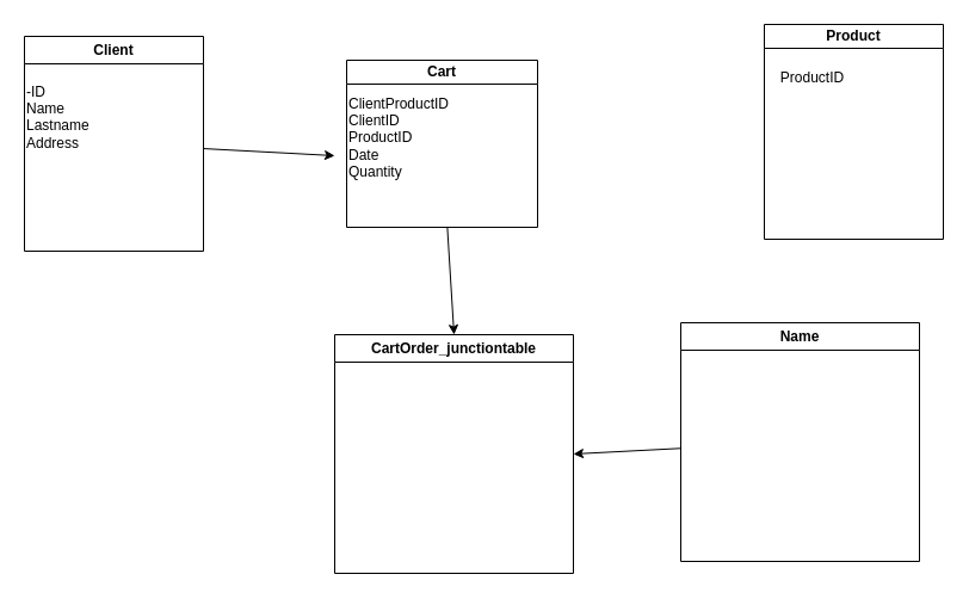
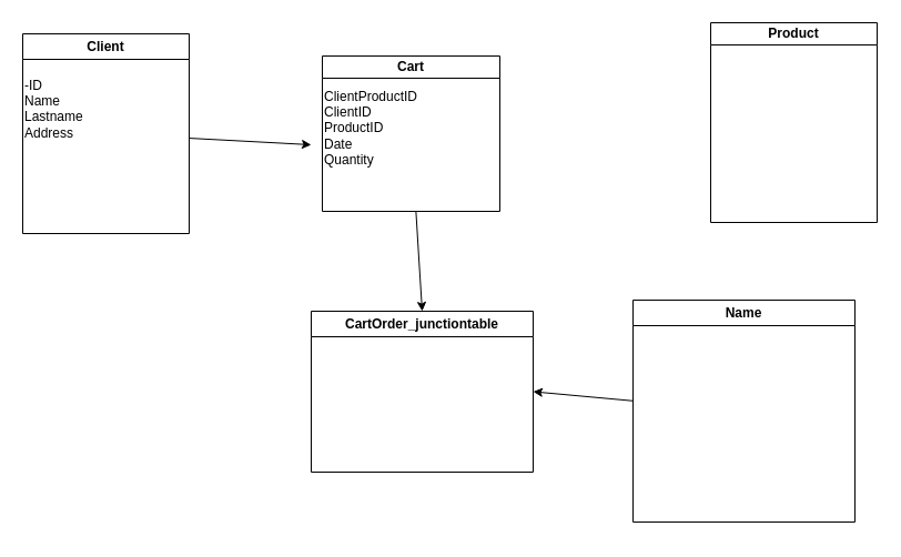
  <mxCell id="0" />
  <mxCell id="1" parent="0" />
  <mxCell id="2" style="edgeStyle=none;rounded=0;orthogonalLoop=1;jettySize=auto;html=1;" edge="1" parent="1" source="3"><mxGeometry relative="1" as="geometry"><mxPoint x="280" y="130" as="targetPoint" /></mxGeometry></mxCell>
  <mxCell id="3" value="Client" style="swimlane;whiteSpace=wrap;html=1;" vertex="1" parent="1"><mxGeometry x="20" y="30" width="150" height="180" as="geometry" /></mxCell>
  <mxCell id="4" value="-ID&lt;div&gt;Name&lt;/div&gt;&lt;div&gt;Lastname&lt;/div&gt;&lt;div&gt;Address&lt;/div&gt;&lt;div&gt;&lt;br&gt;&lt;/div&gt;" style="text;html=1;align=left;verticalAlign=middle;resizable=0;points=[];autosize=1;strokeColor=none;fillColor=none;" vertex="1" parent="3"><mxGeometry y="30" width="80" height="90" as="geometry" /></mxCell>
  <mxCell id="5" style="edgeStyle=none;rounded=0;orthogonalLoop=1;jettySize=auto;html=1;entryX=0.5;entryY=0;entryDx=0;entryDy=0;" edge="1" parent="1" source="6" target="12"><mxGeometry relative="1" as="geometry" /></mxCell>
  <mxCell id="6" value="Cart" style="swimlane;whiteSpace=wrap;html=1;startSize=20;" vertex="1" parent="1"><mxGeometry x="290" y="50" width="160" height="140" as="geometry" /></mxCell>
  <mxCell id="7" value="&lt;div&gt;ClientProductID&lt;/div&gt;ClientID&lt;div&gt;ProductID&lt;/div&gt;&lt;div&gt;Date&lt;/div&gt;&lt;div&gt;Quantity&lt;/div&gt;" style="text;html=1;align=left;verticalAlign=middle;resizable=0;points=[];autosize=1;strokeColor=none;fillColor=none;" vertex="1" parent="6"><mxGeometry y="20" width="110" height="90" as="geometry" /></mxCell>
  <mxCell id="8" value="Product" style="swimlane;whiteSpace=wrap;html=1;startSize=20;" vertex="1" parent="1"><mxGeometry x="640" y="20" width="150" height="180" as="geometry" /></mxCell>
- <mxCell id="9" value="ProductID" style="text;html=1;align=center;verticalAlign=middle;resizable=0;points=[];autosize=1;strokeColor=none;fillColor=none;" vertex="1" parent="8"><mxGeometry y="30" width="80" height="30" as="geometry" /></mxCell>
  <mxCell id="10" style="edgeStyle=none;rounded=0;orthogonalLoop=1;jettySize=auto;html=1;entryX=1;entryY=0.5;entryDx=0;entryDy=0;" edge="1" parent="1" source="11" target="12"><mxGeometry relative="1" as="geometry" /></mxCell>
  <mxCell id="11" value="Name" style="swimlane;whiteSpace=wrap;html=1;" vertex="1" parent="1"><mxGeometry x="570" y="270" width="200" height="200" as="geometry" /></mxCell>
- <mxCell id="12" value="CartOrder_junctiontable" style="swimlane;whiteSpace=wrap;html=1;startSize=23;" vertex="1" parent="1"><mxGeometry x="280" y="280" width="200" height="200" as="geometry" /></mxCell>
+ <mxCell id="12" value="CartOrder_junctiontable" style="swimlane;whiteSpace=wrap;html=1;startSize=23;" vertex="1" parent="1"><mxGeometry x="280" y="280" width="200" height="145" as="geometry" /></mxCell>
